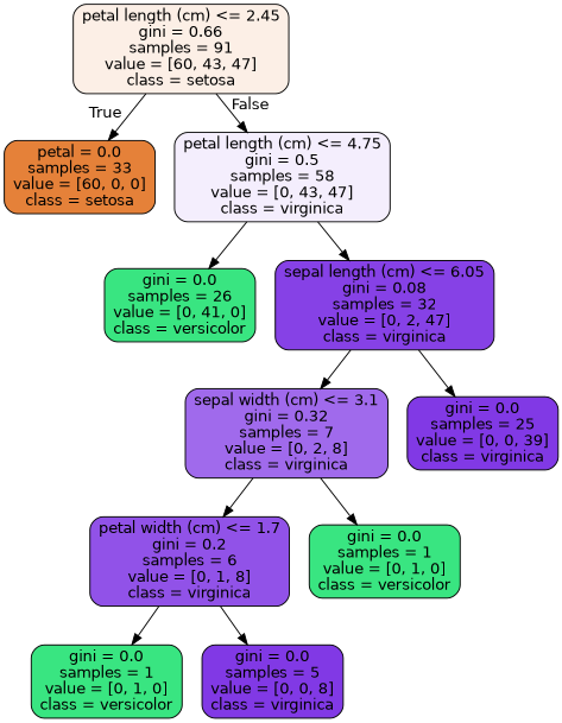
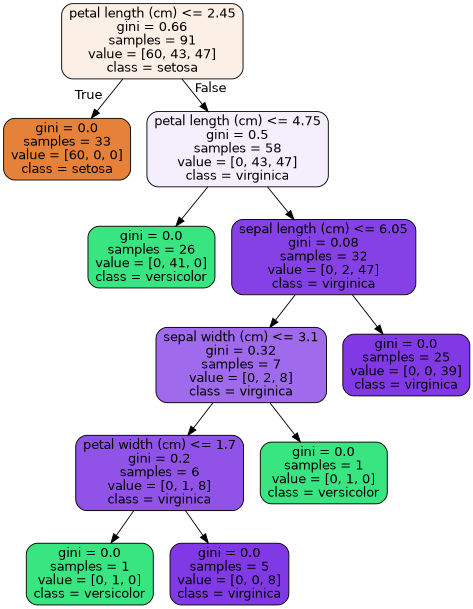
  digraph {
    node [color=black fillcolor="#39e581" fontname=helvetica shape=box style="filled, rounded"]
    edge [fontname=helvetica]
    n1 [fillcolor="#fcefe6" label="petal length (cm) <= 2.45\ngini = 0.66\nsamples = 91\nvalue = [60, 43, 47]\nclass = setosa"]
-   n2 [fillcolor="#e58139" label="petal = 0.0\nsamples = 33\nvalue = [60, 0, 0]\nclass = setosa"]
+   n2 [fillcolor="#e58139" label="gini = 0.0\nsamples = 33\nvalue = [60, 0, 0]\nclass = setosa"]
    n3 [fillcolor="#f4eefd" label="petal length (cm) <= 4.75\ngini = 0.5\nsamples = 58\nvalue = [0, 43, 47]\nclass = virginica"]
    n4 [label="gini = 0.0\nsamples = 26\nvalue = [0, 41, 0]\nclass = versicolor"]
    n5 [fillcolor="#8641e6" label="sepal length (cm) <= 6.05\ngini = 0.08\nsamples = 32\nvalue = [0, 2, 47]\nclass = virginica"]
    n6 [fillcolor="#a06aec" label="sepal width (cm) <= 3.1\ngini = 0.32\nsamples = 7\nvalue = [0, 2, 8]\nclass = virginica"]
    n7 [fillcolor="#8139e5" label="gini = 0.0\nsamples = 25\nvalue = [0, 0, 39]\nclass = virginica"]
    n8 [fillcolor="#9152e8" label="petal width (cm) <= 1.7\ngini = 0.2\nsamples = 6\nvalue = [0, 1, 8]\nclass = virginica"]
    n9 [label="gini = 0.0\nsamples = 1\nvalue = [0, 1, 0]\nclass = versicolor"]
    n10 [label="gini = 0.0\nsamples = 1\nvalue = [0, 1, 0]\nclass = versicolor"]
    n11 [fillcolor="#8139e5" label="gini = 0.0\nsamples = 5\nvalue = [0, 0, 8]\nclass = virginica"]
    n1 -> n2 [headlabel=True labelangle=45 labeldistance=2.5]
    n1 -> n3 [headlabel=False labelangle=-45 labeldistance=2.5]
    n3 -> n4
    n3 -> n5
    n5 -> n6
    n5 -> n7
    n6 -> n8
    n6 -> n9
    n8 -> n10
    n8 -> n11
  }
